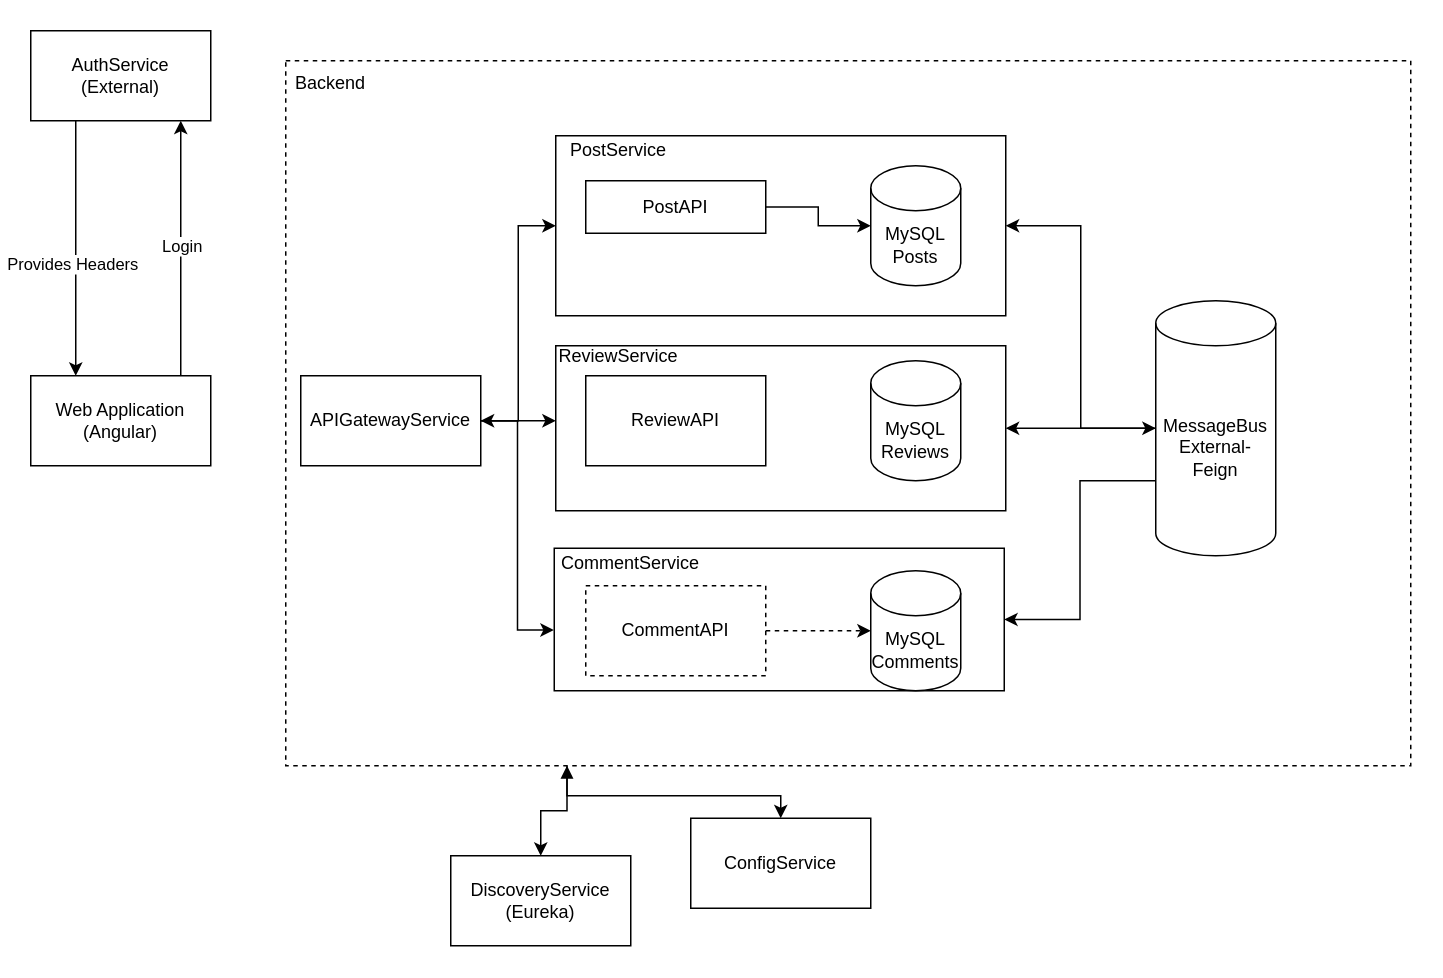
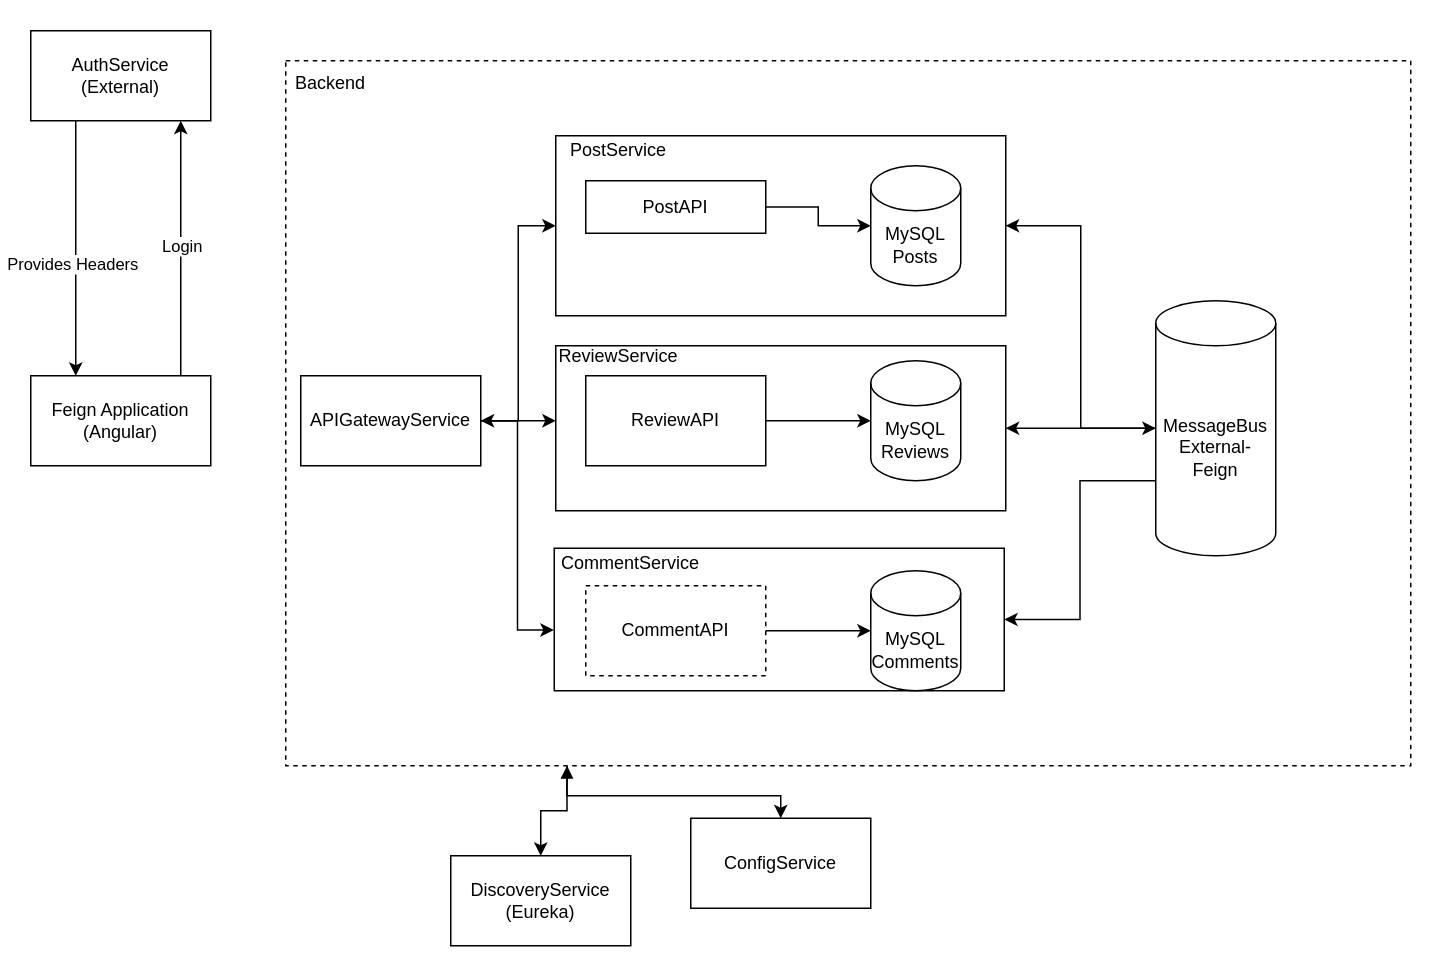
  <mxCell id="0" />
  <mxCell id="1" parent="0" />
  <mxCell id="2" style="edgeStyle=orthogonalEdgeStyle;rounded=0;orthogonalLoop=1;jettySize=auto;html=1;exitX=0.25;exitY=1;exitDx=0;exitDy=0;" edge="1" parent="1" source="4" target="30"><mxGeometry relative="1" as="geometry" /></mxCell>
  <mxCell id="3" style="edgeStyle=orthogonalEdgeStyle;rounded=0;orthogonalLoop=1;jettySize=auto;html=1;exitX=0.25;exitY=1;exitDx=0;exitDy=0;startArrow=block;startFill=1;" edge="1" parent="1" source="4" target="31"><mxGeometry relative="1" as="geometry" /></mxCell>
  <mxCell id="4" value="" style="rounded=0;whiteSpace=wrap;html=1;dashed=1;" vertex="1" parent="1"><mxGeometry x="190" y="40" width="750" height="470" as="geometry" /></mxCell>
  <mxCell id="5" value="" style="rounded=0;whiteSpace=wrap;html=1;" vertex="1" parent="1"><mxGeometry x="370" y="230" width="300" height="110" as="geometry" /></mxCell>
  <mxCell id="6" value="&lt;p style=&quot;line-height: 120%;&quot;&gt;&lt;br&gt;&lt;/p&gt;" style="rounded=0;whiteSpace=wrap;html=1;align=left;" vertex="1" parent="1"><mxGeometry x="369" y="365" width="300" height="95" as="geometry" /></mxCell>
  <mxCell id="7" value="" style="rounded=0;whiteSpace=wrap;html=1;" vertex="1" parent="1"><mxGeometry x="370" y="90" width="300" height="120" as="geometry" /></mxCell>
  <mxCell id="8" style="edgeStyle=orthogonalEdgeStyle;rounded=0;orthogonalLoop=1;jettySize=auto;html=1;exitX=0.5;exitY=0;exitDx=0;exitDy=0;entryX=0.5;entryY=1;entryDx=0;entryDy=0;" edge="1" parent="1"><mxGeometry relative="1" as="geometry"><mxPoint x="120" y="250" as="sourcePoint" /><mxPoint x="120" y="80" as="targetPoint" /></mxGeometry></mxCell>
  <mxCell id="9" value="Login" style="edgeLabel;html=1;align=center;verticalAlign=middle;resizable=0;points=[];" vertex="1" connectable="0" parent="8"><mxGeometry x="0.029" relative="1" as="geometry"><mxPoint as="offset" /></mxGeometry></mxCell>
- <mxCell id="10" value="Web Application&lt;br&gt;(Angular)" style="rounded=0;whiteSpace=wrap;html=1;" vertex="1" parent="1"><mxGeometry x="20" y="250" width="120" height="60" as="geometry" /></mxCell>
+ <mxCell id="10" value="Feign Application&lt;br&gt;(Angular)" style="rounded=0;whiteSpace=wrap;html=1;" vertex="1" parent="1"><mxGeometry x="20" y="250" width="120" height="60" as="geometry" /></mxCell>
  <mxCell id="11" style="edgeStyle=orthogonalEdgeStyle;rounded=0;orthogonalLoop=1;jettySize=auto;html=1;exitX=0.25;exitY=1;exitDx=0;exitDy=0;entryX=0.25;entryY=0;entryDx=0;entryDy=0;" edge="1" parent="1" source="13" target="10"><mxGeometry relative="1" as="geometry" /></mxCell>
  <mxCell id="12" value="Provides Headers" style="edgeLabel;html=1;align=center;verticalAlign=middle;resizable=0;points=[];" vertex="1" connectable="0" parent="11"><mxGeometry x="0.114" y="-3" relative="1" as="geometry"><mxPoint as="offset" /></mxGeometry></mxCell>
  <mxCell id="13" value="AuthService&lt;br&gt;(External)" style="rounded=0;whiteSpace=wrap;html=1;" vertex="1" parent="1"><mxGeometry x="20" y="20" width="120" height="60" as="geometry" /></mxCell>
  <mxCell id="14" style="edgeStyle=orthogonalEdgeStyle;rounded=0;orthogonalLoop=1;jettySize=auto;html=1;exitX=1;exitY=0.5;exitDx=0;exitDy=0;" edge="1" parent="1" source="15" target="21"><mxGeometry relative="1" as="geometry" /></mxCell>
  <mxCell id="15" value="PostAPI" style="rounded=0;whiteSpace=wrap;html=1;" vertex="1" parent="1"><mxGeometry x="390" y="120" width="120" height="35" as="geometry" /></mxCell>
+ <mxCell id="16" style="edgeStyle=orthogonalEdgeStyle;rounded=0;orthogonalLoop=1;jettySize=auto;html=1;exitX=1;exitY=0.5;exitDx=0;exitDy=0;" edge="1" parent="1" source="17" target="20"><mxGeometry relative="1" as="geometry" /></mxCell>
  <mxCell id="17" value="ReviewAPI" style="rounded=0;whiteSpace=wrap;html=1;" vertex="1" parent="1"><mxGeometry x="390" y="250" width="120" height="60" as="geometry" /></mxCell>
  <mxCell id="18" value="CommentAPI" style="rounded=0;whiteSpace=wrap;html=1;dashed=1;" vertex="1" parent="1"><mxGeometry x="390" y="390" width="120" height="60" as="geometry" /></mxCell>
  <mxCell id="19" value="MySQL&lt;br&gt;Comments" style="shape=cylinder3;whiteSpace=wrap;html=1;boundedLbl=1;backgroundOutline=1;size=15;" vertex="1" parent="1"><mxGeometry x="580" y="380" width="60" height="80" as="geometry" /></mxCell>
  <mxCell id="20" value="MySQL&lt;br&gt;Reviews" style="shape=cylinder3;whiteSpace=wrap;html=1;boundedLbl=1;backgroundOutline=1;size=15;" vertex="1" parent="1"><mxGeometry x="580" y="240" width="60" height="80" as="geometry" /></mxCell>
  <mxCell id="21" value="MySQL&lt;br&gt;Posts" style="shape=cylinder3;whiteSpace=wrap;html=1;boundedLbl=1;backgroundOutline=1;size=15;" vertex="1" parent="1"><mxGeometry x="580" y="110" width="60" height="80" as="geometry" /></mxCell>
- <mxCell id="22" style="edgeStyle=orthogonalEdgeStyle;rounded=0;orthogonalLoop=1;jettySize=auto;html=1;exitX=1;exitY=0.5;exitDx=0;exitDy=0;entryX=0;entryY=0.5;entryDx=0;entryDy=0;entryPerimeter=0;dashed=1;" edge="1" parent="1" source="18" target="19"><mxGeometry relative="1" as="geometry" /></mxCell>
+ <mxCell id="22" style="edgeStyle=orthogonalEdgeStyle;rounded=0;orthogonalLoop=1;jettySize=auto;html=1;exitX=1;exitY=0.5;exitDx=0;exitDy=0;entryX=0;entryY=0.5;entryDx=0;entryDy=0;entryPerimeter=0;" edge="1" parent="1" source="18" target="19"><mxGeometry relative="1" as="geometry" /></mxCell>
  <mxCell id="23" value="ReviewService" style="text;html=1;strokeColor=none;fillColor=none;align=center;verticalAlign=middle;whiteSpace=wrap;rounded=0;" vertex="1" parent="1"><mxGeometry x="372" y="232" width="80" height="10" as="geometry" /></mxCell>
  <mxCell id="24" value="PostService" style="text;html=1;strokeColor=none;fillColor=none;align=center;verticalAlign=middle;whiteSpace=wrap;rounded=0;" vertex="1" parent="1"><mxGeometry x="372" y="95" width="80" height="10" as="geometry" /></mxCell>
  <mxCell id="25" value="CommentService" style="text;html=1;strokeColor=none;fillColor=none;align=center;verticalAlign=middle;whiteSpace=wrap;rounded=0;" vertex="1" parent="1"><mxGeometry x="380" y="370" width="80" height="10" as="geometry" /></mxCell>
  <mxCell id="26" style="edgeStyle=orthogonalEdgeStyle;rounded=0;orthogonalLoop=1;jettySize=auto;html=1;exitX=0;exitY=0.5;exitDx=0;exitDy=0;exitPerimeter=0;entryX=1;entryY=0.5;entryDx=0;entryDy=0;" edge="1" parent="1" source="29" target="5"><mxGeometry relative="1" as="geometry" /></mxCell>
  <mxCell id="27" style="edgeStyle=orthogonalEdgeStyle;rounded=0;orthogonalLoop=1;jettySize=auto;html=1;exitX=0;exitY=0.5;exitDx=0;exitDy=0;exitPerimeter=0;entryX=1;entryY=0.5;entryDx=0;entryDy=0;startArrow=classic;startFill=1;" edge="1" parent="1" source="29" target="7"><mxGeometry relative="1" as="geometry" /></mxCell>
  <mxCell id="28" style="edgeStyle=orthogonalEdgeStyle;rounded=0;orthogonalLoop=1;jettySize=auto;html=1;exitX=0;exitY=0;exitDx=0;exitDy=120;exitPerimeter=0;entryX=1;entryY=0.5;entryDx=0;entryDy=0;startArrow=none;startFill=0;" edge="1" parent="1" source="29" target="6"><mxGeometry relative="1" as="geometry" /></mxCell>
  <mxCell id="29" value="MessageBus&lt;br&gt;External-Feign" style="shape=cylinder3;whiteSpace=wrap;html=1;boundedLbl=1;backgroundOutline=1;size=15;" vertex="1" parent="1"><mxGeometry x="770" y="200" width="80" height="170" as="geometry" /></mxCell>
  <mxCell id="30" value="DiscoveryService&lt;br&gt;(Eureka)" style="rounded=0;whiteSpace=wrap;html=1;" vertex="1" parent="1"><mxGeometry x="300" y="570" width="120" height="60" as="geometry" /></mxCell>
  <mxCell id="31" value="ConfigService" style="rounded=0;whiteSpace=wrap;html=1;" vertex="1" parent="1"><mxGeometry x="460" y="545" width="120" height="60" as="geometry" /></mxCell>
  <mxCell id="32" value="Backend" style="text;html=1;strokeColor=none;fillColor=none;align=center;verticalAlign=middle;whiteSpace=wrap;rounded=0;" vertex="1" parent="1"><mxGeometry x="190" y="40" width="60" height="30" as="geometry" /></mxCell>
  <mxCell id="33" style="edgeStyle=orthogonalEdgeStyle;rounded=0;orthogonalLoop=1;jettySize=auto;html=1;exitX=1;exitY=0.5;exitDx=0;exitDy=0;" edge="1" parent="1" source="35"><mxGeometry relative="1" as="geometry"><mxPoint x="370" y="280" as="targetPoint" /></mxGeometry></mxCell>
  <mxCell id="34" style="edgeStyle=orthogonalEdgeStyle;rounded=0;orthogonalLoop=1;jettySize=auto;html=1;exitX=1;exitY=0.5;exitDx=0;exitDy=0;entryX=0;entryY=0.5;entryDx=0;entryDy=0;" edge="1" parent="1" source="35" target="7"><mxGeometry relative="1" as="geometry" /></mxCell>
  <mxCell id="35" value="APIGatewayService" style="rounded=0;whiteSpace=wrap;html=1;" vertex="1" parent="1"><mxGeometry x="200" y="250" width="120" height="60" as="geometry" /></mxCell>
  <mxCell id="36" style="edgeStyle=orthogonalEdgeStyle;rounded=0;orthogonalLoop=1;jettySize=auto;html=1;exitX=1;exitY=0.5;exitDx=0;exitDy=0;entryX=-0.001;entryY=0.574;entryDx=0;entryDy=0;entryPerimeter=0;startArrow=classic;startFill=1;" edge="1" parent="1" source="35" target="6"><mxGeometry relative="1" as="geometry" /></mxCell>
